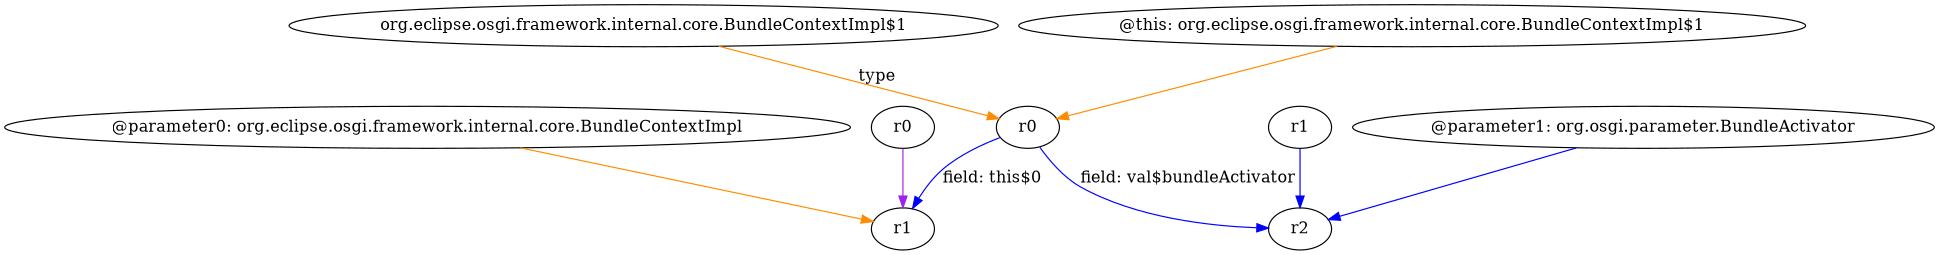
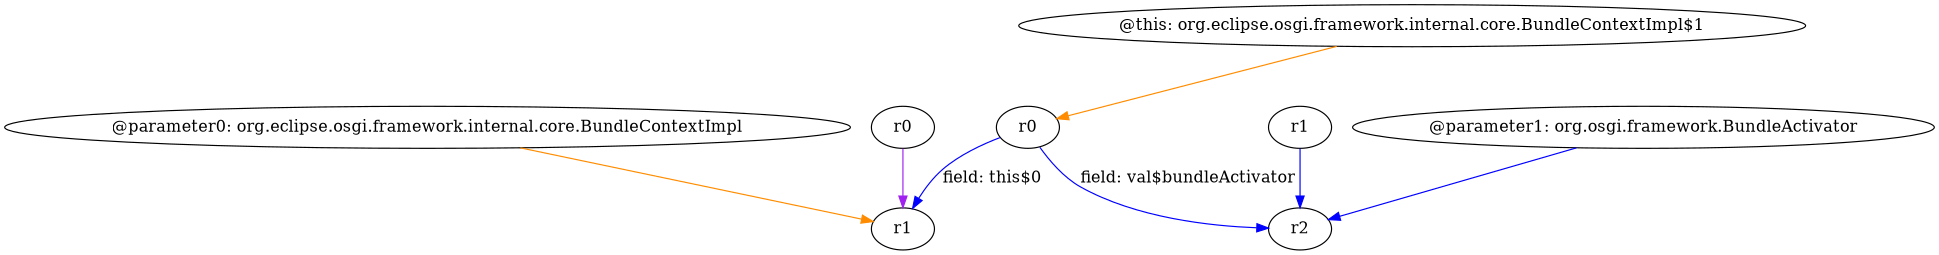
  digraph {
    edge [color=blue]
-   n1 [label="org.eclipse.osgi.framework.internal.core.BundleContextImpl$1"]
    n2 [label=r0]
    n3 [label=r1]
    n4 [label=r2]
    n5 [label=r0]
    n6 [label="@parameter0: org.eclipse.osgi.framework.internal.core.BundleContextImpl"]
    n7 [label="@this: org.eclipse.osgi.framework.internal.core.BundleContextImpl$1"]
    n8 [label=r1]
-   n9 [label="@parameter1: org.osgi.parameter.BundleActivator"]
-   n1 -> n2 [color=darkorange label=type]
+   n9 [label="@parameter1: org.osgi.framework.BundleActivator"]
    n2 -> n3 [label="field: this$0"]
    n2 -> n4 [label="field: val$bundleActivator"]
    n5 -> n3 [color=purple]
    n6 -> n3 [color=darkorange]
    n7 -> n2 [color=darkorange]
    n8 -> n4
    n9 -> n4
  }
